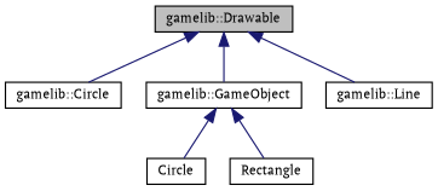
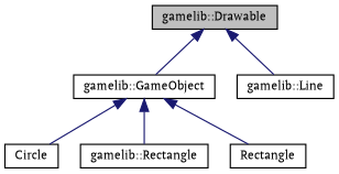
  digraph {
    fontname="PT Serif"
    node [color=black fillcolor=white fontname="PT Serif" fontsize=10 shape=record style=filled]
    edge [color=midnightblue dir=back fontname="PT Serif" fontsize=10 labelfontname=Helvetica labelfontsize=10 style=solid]
    n1 [fillcolor=grey75 fontcolor=black height=0.2 label="gamelib::Drawable" width=0.4]
-   n2 [height=0.2 label="gamelib::Circle" width=0.4]
    n3 [height=0.2 label="gamelib::GameObject" width=0.4]
    n4 [height=0.2 label="gamelib::Line" width=0.4]
    n5 [height=0.2 label=Circle width=0.4]
+   n6 [height=0.2 label="gamelib::Rectangle" width=0.4]
    n7 [height=0.2 label=Rectangle width=0.4]
-   n1 -> n2
    n1 -> n3
    n1 -> n4
    n3 -> n5
+   n3 -> n6
    n3 -> n7
  }
